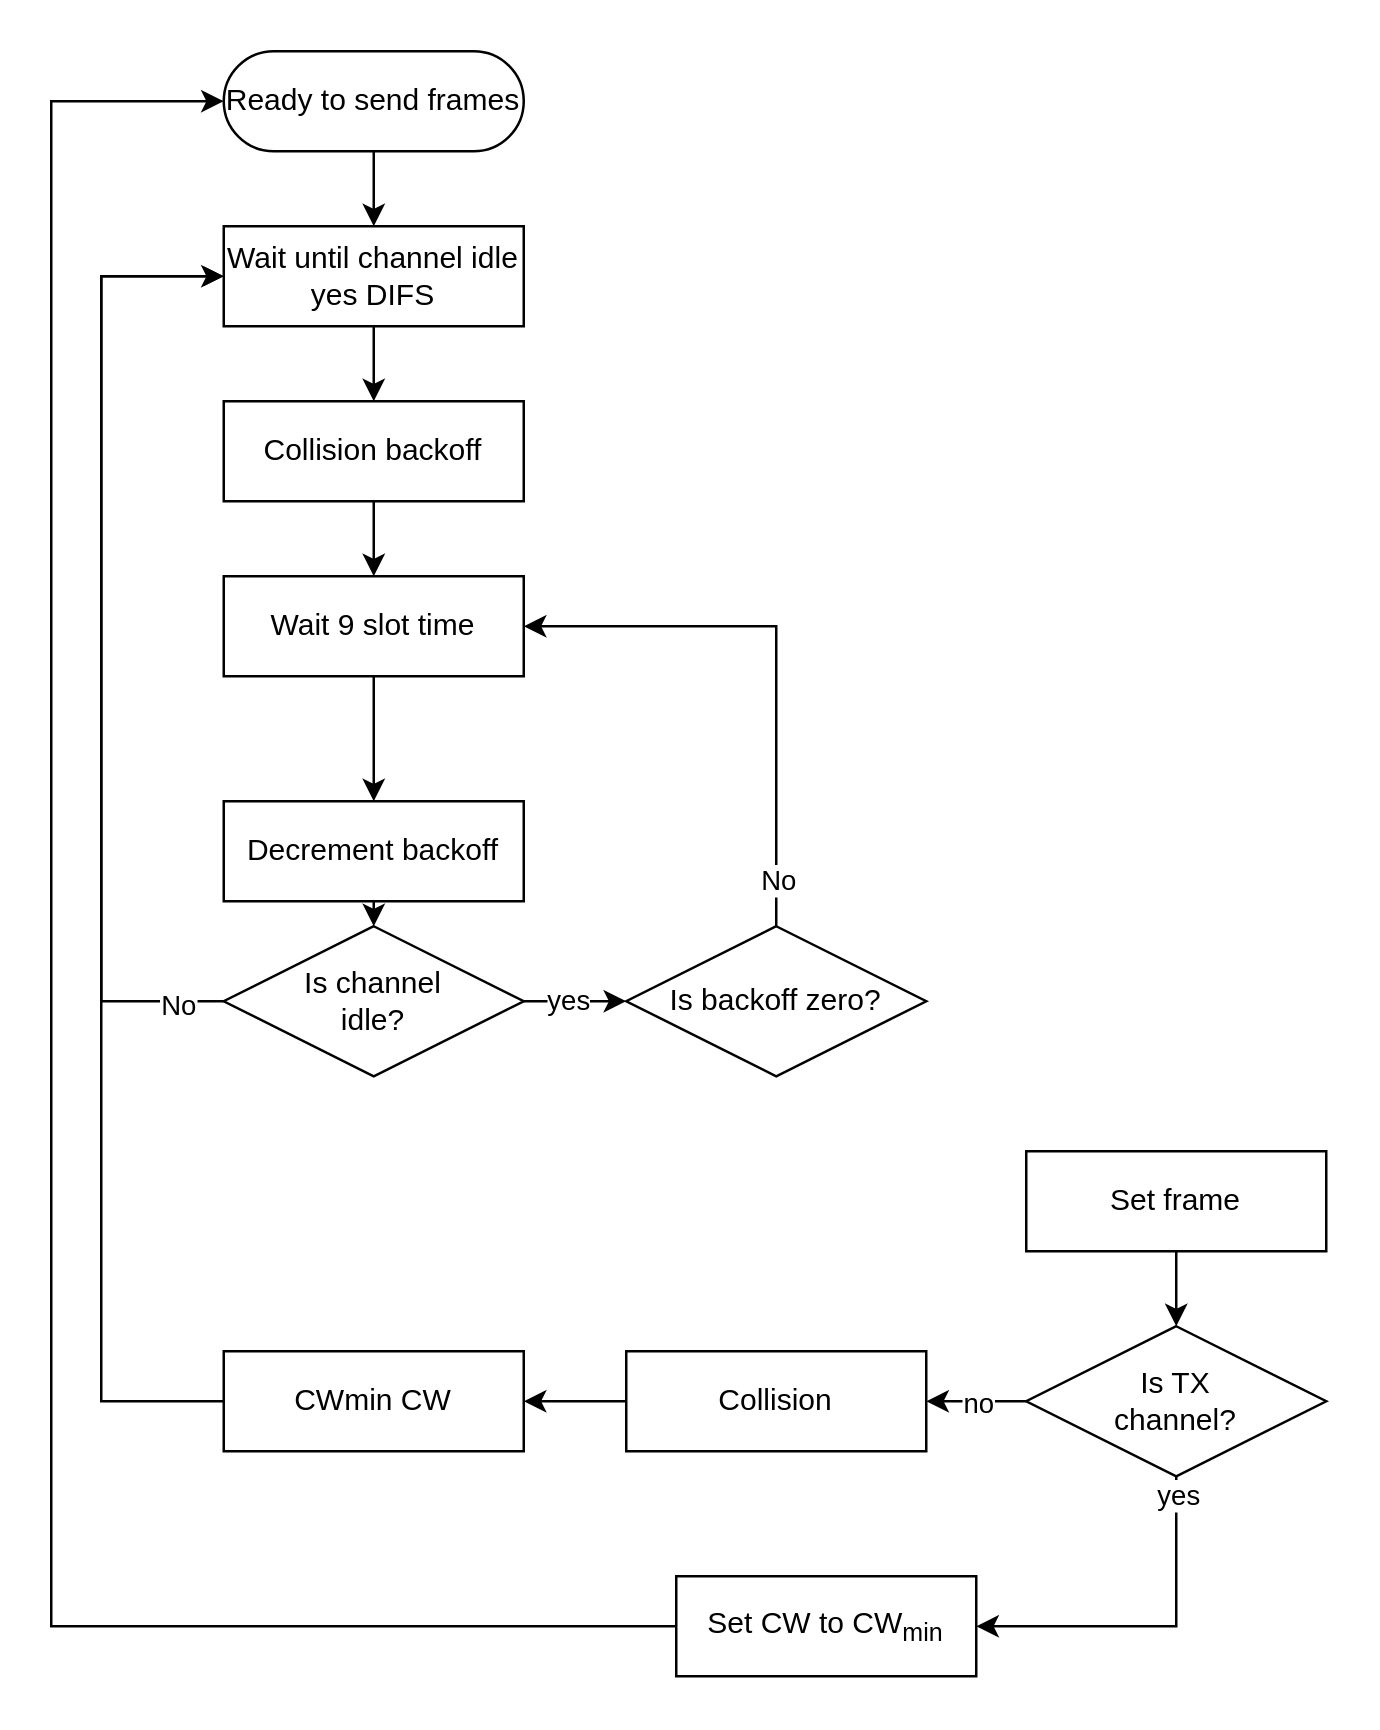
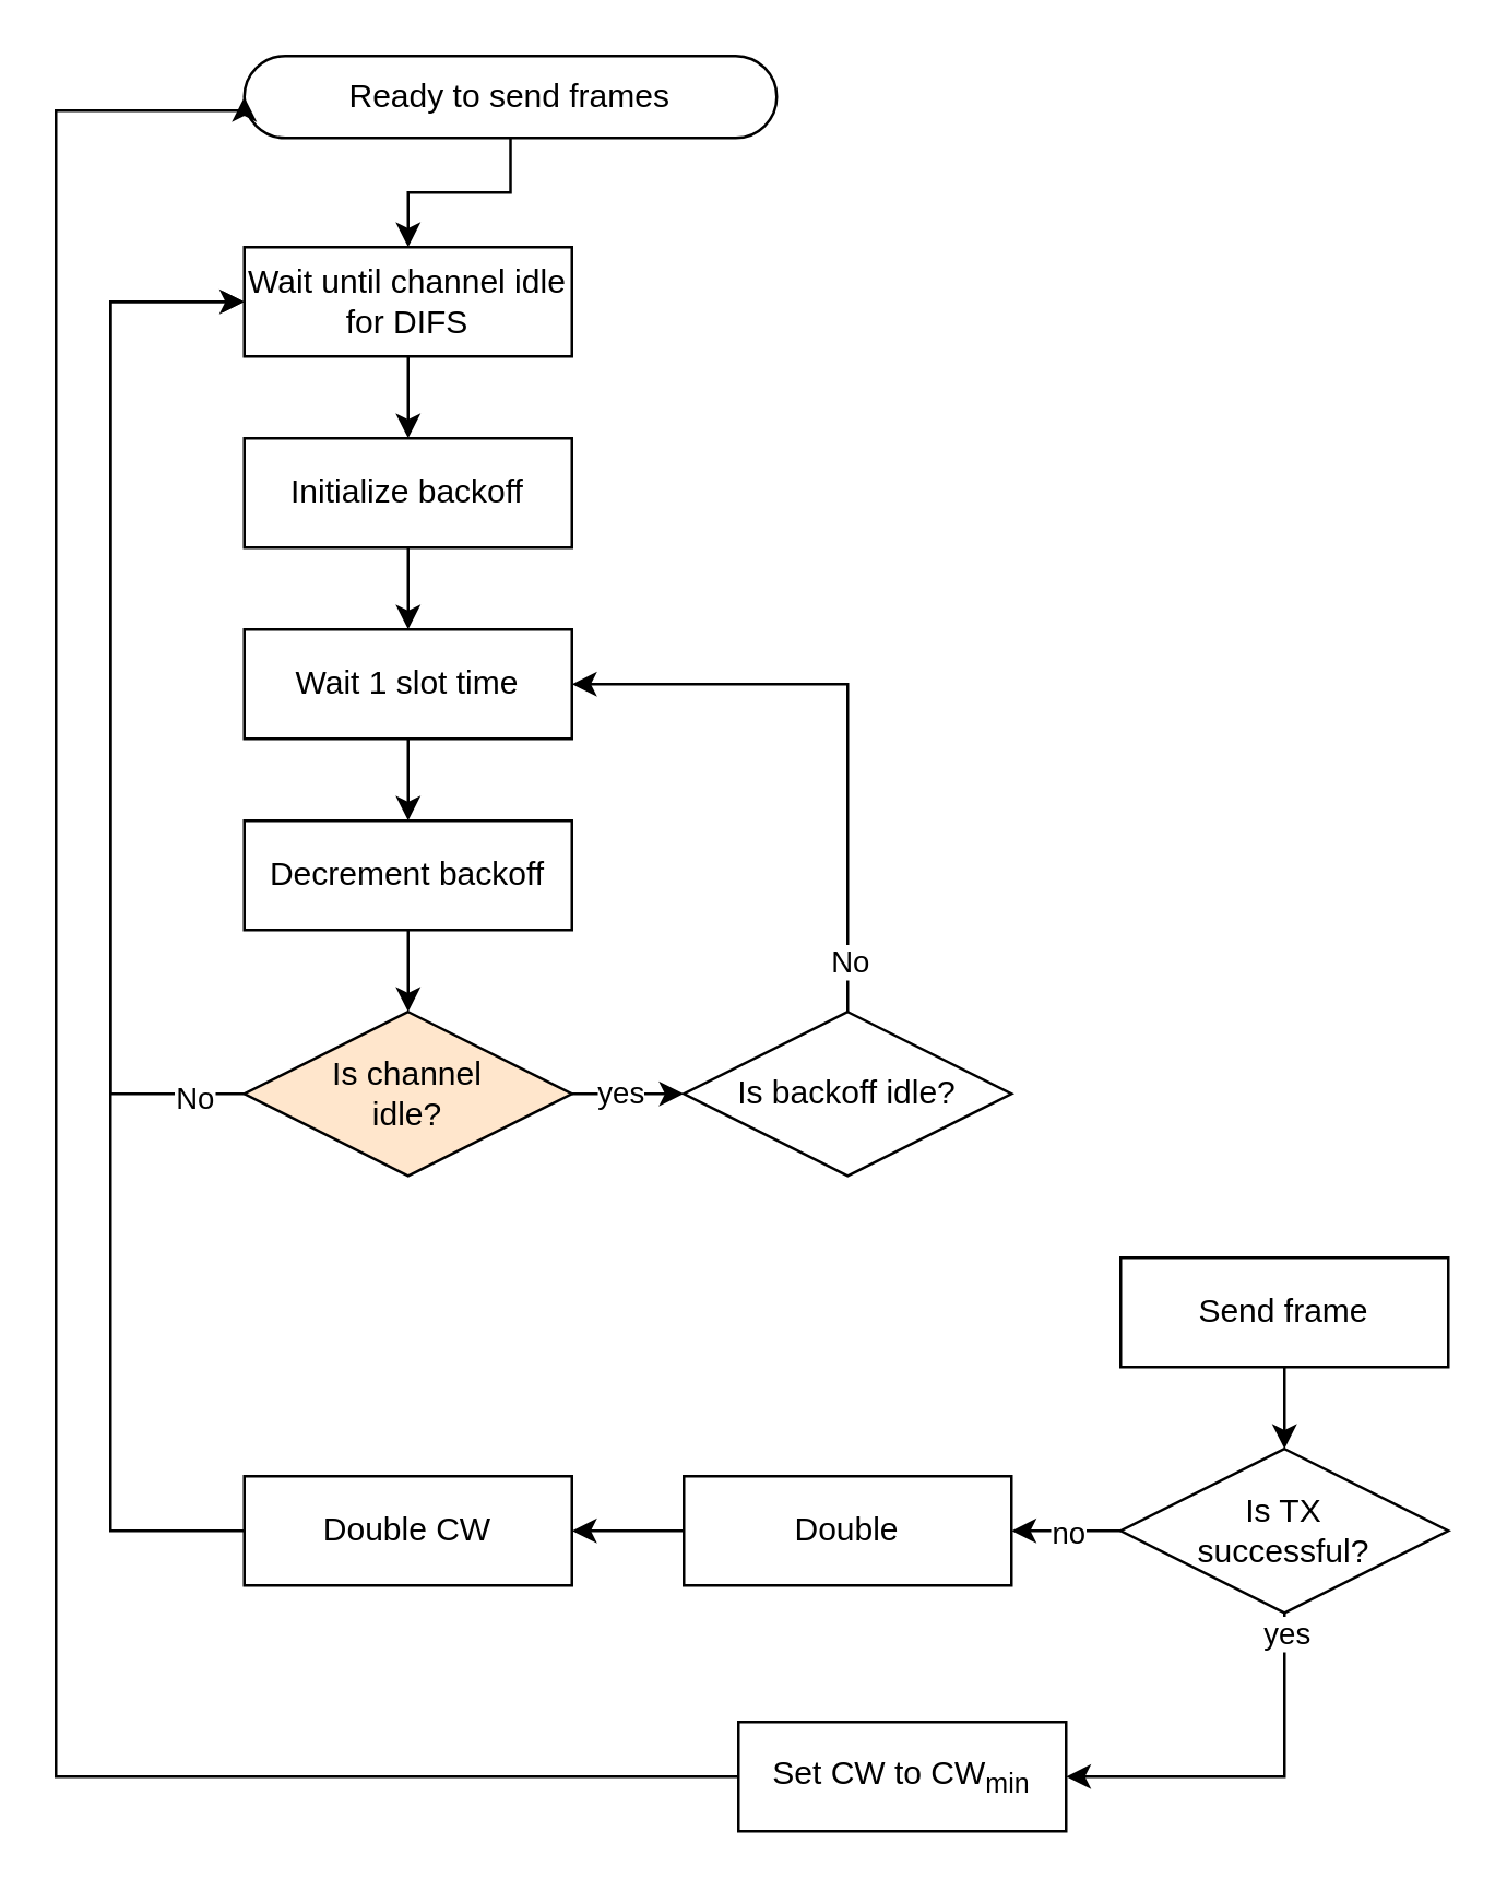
  <mxCell id="0" />
  <mxCell id="1" parent="0" />
  <mxCell id="2" style="edgeStyle=orthogonalEdgeStyle;rounded=0;orthogonalLoop=1;jettySize=auto;html=1;exitX=0.5;exitY=1;exitDx=0;exitDy=0;entryX=0.5;entryY=0;entryDx=0;entryDy=0;fillColor=#d5e8d4;strokeColor=#000000;" parent="1" source="3" target="5" edge="1"><mxGeometry relative="1" as="geometry" /></mxCell>
- <mxCell id="3" value="Ready to send frames" style="rounded=1;whiteSpace=wrap;html=1;arcSize=50;" parent="1" vertex="1"><mxGeometry x="89" y="20" width="120" height="40" as="geometry" /></mxCell>
+ <mxCell id="3" value="Ready to send frames" style="rounded=1;whiteSpace=wrap;html=1;arcSize=50;" parent="1" vertex="1"><mxGeometry x="89" y="20" width="195" height="30" as="geometry" /></mxCell>
  <mxCell id="4" style="edgeStyle=orthogonalEdgeStyle;rounded=0;orthogonalLoop=1;jettySize=auto;html=1;exitX=0.5;exitY=1;exitDx=0;exitDy=0;" edge="1" parent="1" source="5" target="31"><mxGeometry relative="1" as="geometry" /></mxCell>
- <mxCell id="5" value="Wait until channel idle yes DIFS" style="rounded=0;whiteSpace=wrap;html=1;" parent="1" vertex="1"><mxGeometry x="89" y="90" width="120" height="40" as="geometry" /></mxCell>
+ <mxCell id="5" value="Wait until channel idle for DIFS" style="rounded=0;whiteSpace=wrap;html=1;" parent="1" vertex="1"><mxGeometry x="89" y="90" width="120" height="40" as="geometry" /></mxCell>
  <mxCell id="6" value="yes" style="edgeStyle=orthogonalEdgeStyle;rounded=0;orthogonalLoop=1;jettySize=auto;html=1;exitX=1;exitY=0.5;exitDx=0;exitDy=0;entryX=0;entryY=0.5;entryDx=0;entryDy=0;fillColor=#d5e8d4;strokeColor=#000000;spacingTop=0;spacingLeft=-26;" parent="1" source="9" target="12" edge="1"><mxGeometry x="0.512" relative="1" as="geometry"><mxPoint as="offset" /><mxPoint x="90" y="310" as="targetPoint" /></mxGeometry></mxCell>
  <mxCell id="7" style="edgeStyle=orthogonalEdgeStyle;rounded=0;orthogonalLoop=1;jettySize=auto;html=1;exitX=0;exitY=0.5;exitDx=0;exitDy=0;entryX=0;entryY=0.5;entryDx=0;entryDy=0;" edge="1" parent="1" source="9" target="5"><mxGeometry relative="1" as="geometry"><Array as="points"><mxPoint x="40" y="400" /><mxPoint x="40" y="110" /></Array></mxGeometry></mxCell>
  <mxCell id="8" value="No" style="edgeLabel;html=1;align=center;verticalAlign=middle;resizable=0;points=[];" vertex="1" connectable="0" parent="7"><mxGeometry x="-0.902" y="1" relative="1" as="geometry"><mxPoint as="offset" /></mxGeometry></mxCell>
- <mxCell id="9" value="Is channel&lt;div&gt;idle?&lt;/div&gt;" style="rhombus;whiteSpace=wrap;html=1;" parent="1" vertex="1"><mxGeometry x="89" y="370" width="120" height="60" as="geometry" /></mxCell>
+ <mxCell id="9" value="Is channel&lt;div&gt;idle?&lt;/div&gt;" style="rhombus;whiteSpace=wrap;html=1;fillColor=#ffe6cc;" parent="1" vertex="1"><mxGeometry x="89" y="370" width="120" height="60" as="geometry" /></mxCell>
  <mxCell id="10" style="edgeStyle=orthogonalEdgeStyle;rounded=0;orthogonalLoop=1;jettySize=auto;html=1;exitX=0.5;exitY=0;exitDx=0;exitDy=0;entryX=1;entryY=0.5;entryDx=0;entryDy=0;" edge="1" parent="1" source="12" target="29"><mxGeometry relative="1" as="geometry" /></mxCell>
  <mxCell id="11" value="No" style="edgeLabel;html=1;align=center;verticalAlign=middle;resizable=0;points=[];" vertex="1" connectable="0" parent="10"><mxGeometry x="-0.753" y="-1" relative="1" as="geometry"><mxPoint x="-1" y="8" as="offset" /></mxGeometry></mxCell>
- <mxCell id="12" value="Is backoff zero?" style="rhombus;whiteSpace=wrap;html=1;" parent="1" vertex="1"><mxGeometry x="250" y="370" width="120" height="60" as="geometry" /></mxCell>
- <mxCell id="13" value="Set frame" style="rounded=0;whiteSpace=wrap;html=1;" parent="1" vertex="1"><mxGeometry x="410" y="460" width="120" height="40" as="geometry" /></mxCell>
+ <mxCell id="12" value="Is backoff idle?" style="rhombus;whiteSpace=wrap;html=1;" parent="1" vertex="1"><mxGeometry x="250" y="370" width="120" height="60" as="geometry" /></mxCell>
+ <mxCell id="13" value="Send frame" style="rounded=0;whiteSpace=wrap;html=1;" parent="1" vertex="1"><mxGeometry x="410" y="460" width="120" height="40" as="geometry" /></mxCell>
  <mxCell id="14" style="edgeStyle=orthogonalEdgeStyle;rounded=0;orthogonalLoop=1;jettySize=auto;html=1;exitX=0.5;exitY=1;exitDx=0;exitDy=0;entryX=0.5;entryY=0;entryDx=0;entryDy=0;fillColor=#d5e8d4;strokeColor=#000000;" parent="1" source="13" target="19" edge="1"><mxGeometry relative="1" as="geometry"><mxPoint x="470" y="580" as="sourcePoint" /></mxGeometry></mxCell>
  <mxCell id="15" style="edgeStyle=orthogonalEdgeStyle;rounded=0;orthogonalLoop=1;jettySize=auto;html=1;exitX=0.5;exitY=1;exitDx=0;exitDy=0;entryX=1;entryY=0.5;entryDx=0;entryDy=0;fillColor=#d5e8d4;strokeColor=#000000;" parent="1" source="19" target="25" edge="1"><mxGeometry relative="1" as="geometry" /></mxCell>
  <mxCell id="16" value="yes" style="edgeLabel;html=1;align=center;verticalAlign=middle;resizable=0;points=[];" parent="15" vertex="1" connectable="0"><mxGeometry x="-0.7" y="1" relative="1" as="geometry"><mxPoint x="-1" y="-14" as="offset" /></mxGeometry></mxCell>
  <mxCell id="17" style="edgeStyle=orthogonalEdgeStyle;rounded=0;orthogonalLoop=1;jettySize=auto;html=1;exitX=0;exitY=0.5;exitDx=0;exitDy=0;entryX=1;entryY=0.5;entryDx=0;entryDy=0;fillColor=#d5e8d4;strokeColor=#000000;" parent="1" source="19" target="21" edge="1"><mxGeometry relative="1" as="geometry" /></mxCell>
  <mxCell id="18" value="no" style="edgeLabel;html=1;align=center;verticalAlign=middle;resizable=0;points=[];" parent="17" vertex="1" connectable="0"><mxGeometry x="-0.1" relative="1" as="geometry"><mxPoint x="-2" as="offset" /></mxGeometry></mxCell>
- <mxCell id="19" value="Is TX&lt;div&gt;channel?&lt;/div&gt;" style="rhombus;whiteSpace=wrap;html=1;" parent="1" vertex="1"><mxGeometry x="410" y="530" width="120" height="60" as="geometry" /></mxCell>
+ <mxCell id="19" value="Is TX&lt;div&gt;successful?&lt;/div&gt;" style="rhombus;whiteSpace=wrap;html=1;" parent="1" vertex="1"><mxGeometry x="410" y="530" width="120" height="60" as="geometry" /></mxCell>
  <mxCell id="20" style="edgeStyle=orthogonalEdgeStyle;rounded=0;orthogonalLoop=1;jettySize=auto;html=1;exitX=0;exitY=0.5;exitDx=0;exitDy=0;entryX=1;entryY=0.5;entryDx=0;entryDy=0;fillColor=#d5e8d4;strokeColor=#000000;" parent="1" source="21" target="23" edge="1"><mxGeometry relative="1" as="geometry" /></mxCell>
- <mxCell id="21" value="Collision" style="rounded=0;whiteSpace=wrap;html=1;" parent="1" vertex="1"><mxGeometry x="250" y="540" width="120" height="40" as="geometry" /></mxCell>
+ <mxCell id="21" value="Double" style="rounded=0;whiteSpace=wrap;html=1;" parent="1" vertex="1"><mxGeometry x="250" y="540" width="120" height="40" as="geometry" /></mxCell>
  <mxCell id="22" style="edgeStyle=orthogonalEdgeStyle;rounded=0;orthogonalLoop=1;jettySize=auto;html=1;exitX=0;exitY=0.5;exitDx=0;exitDy=0;entryX=0;entryY=0.5;entryDx=0;entryDy=0;fillColor=#d5e8d4;strokeColor=#000000;endArrow=open;" parent="1" source="23" target="5" edge="1"><mxGeometry relative="1" as="geometry"><Array as="points"><mxPoint x="40" y="560" /><mxPoint x="40" y="110" /></Array></mxGeometry></mxCell>
- <mxCell id="23" value="CWmin CW" style="rounded=0;whiteSpace=wrap;html=1;" parent="1" vertex="1"><mxGeometry x="89" y="540" width="120" height="40" as="geometry" /></mxCell>
+ <mxCell id="23" value="Double CW" style="rounded=0;whiteSpace=wrap;html=1;" parent="1" vertex="1"><mxGeometry x="89" y="540" width="120" height="40" as="geometry" /></mxCell>
  <mxCell id="24" style="edgeStyle=orthogonalEdgeStyle;rounded=0;orthogonalLoop=1;jettySize=auto;html=1;exitX=0;exitY=0.5;exitDx=0;exitDy=0;entryX=0;entryY=0.5;entryDx=0;entryDy=0;" edge="1" parent="1" source="25" target="3"><mxGeometry relative="1" as="geometry"><Array as="points"><mxPoint x="20" y="650" /><mxPoint x="20" y="40" /></Array></mxGeometry></mxCell>
  <mxCell id="25" value="Set CW to CW&lt;sub&gt;min&lt;/sub&gt;" style="rounded=0;whiteSpace=wrap;html=1;" parent="1" vertex="1"><mxGeometry x="270" y="630" width="120" height="40" as="geometry" /></mxCell>
  <mxCell id="26" style="edgeStyle=orthogonalEdgeStyle;rounded=0;orthogonalLoop=1;jettySize=auto;html=1;exitX=0.5;exitY=1;exitDx=0;exitDy=0;entryX=0.5;entryY=0;entryDx=0;entryDy=0;" edge="1" parent="1" source="27" target="9"><mxGeometry relative="1" as="geometry" /></mxCell>
- <mxCell id="27" value="Decrement backoff" style="rounded=0;whiteSpace=wrap;html=1;" vertex="1" parent="1"><mxGeometry x="89" y="320" width="120" height="40" as="geometry" /></mxCell>
+ <mxCell id="27" value="Decrement backoff" style="rounded=0;whiteSpace=wrap;html=1;" vertex="1" parent="1"><mxGeometry x="89" y="300" width="120" height="40" as="geometry" /></mxCell>
  <mxCell id="28" style="edgeStyle=orthogonalEdgeStyle;rounded=0;orthogonalLoop=1;jettySize=auto;html=1;exitX=0.5;exitY=1;exitDx=0;exitDy=0;" edge="1" parent="1" source="29" target="27"><mxGeometry relative="1" as="geometry" /></mxCell>
- <mxCell id="29" value="Wait 9 slot time" style="rounded=0;whiteSpace=wrap;html=1;" vertex="1" parent="1"><mxGeometry x="89" y="230" width="120" height="40" as="geometry" /></mxCell>
+ <mxCell id="29" value="Wait 1 slot time" style="rounded=0;whiteSpace=wrap;html=1;" vertex="1" parent="1"><mxGeometry x="89" y="230" width="120" height="40" as="geometry" /></mxCell>
  <mxCell id="30" style="edgeStyle=orthogonalEdgeStyle;rounded=0;orthogonalLoop=1;jettySize=auto;html=1;exitX=0.5;exitY=1;exitDx=0;exitDy=0;" edge="1" parent="1" source="31" target="29"><mxGeometry relative="1" as="geometry" /></mxCell>
- <mxCell id="31" value="Collision backoff" style="rounded=0;whiteSpace=wrap;html=1;" vertex="1" parent="1"><mxGeometry x="89" y="160" width="120" height="40" as="geometry" /></mxCell>
+ <mxCell id="31" value="Initialize backoff" style="rounded=0;whiteSpace=wrap;html=1;" vertex="1" parent="1"><mxGeometry x="89" y="160" width="120" height="40" as="geometry" /></mxCell>
